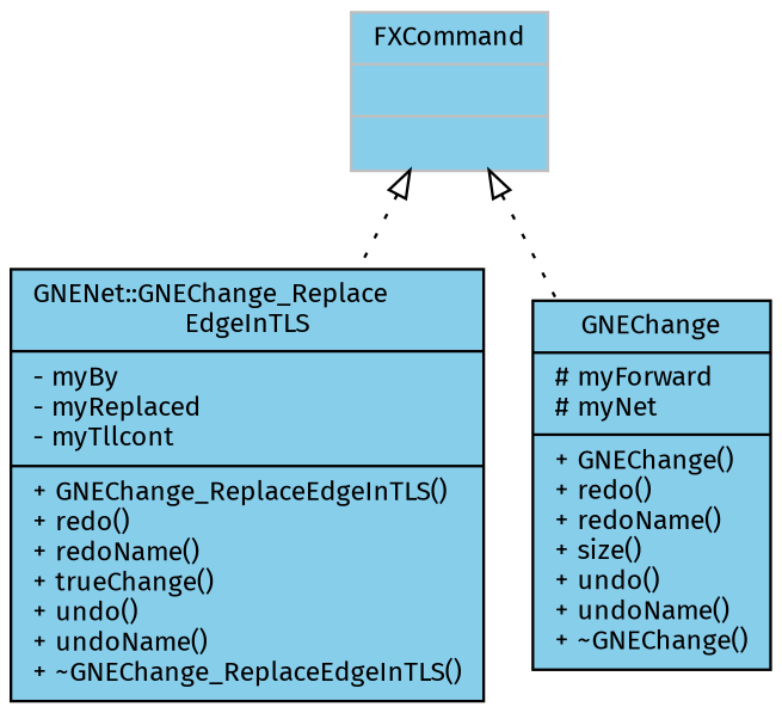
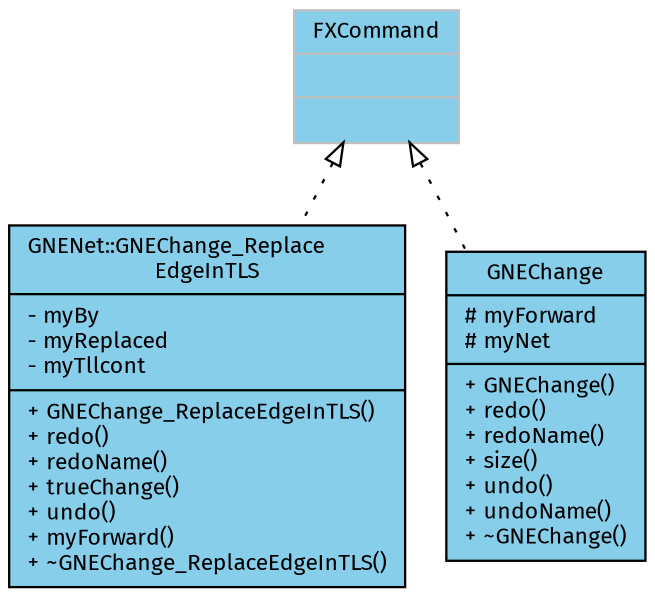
  digraph {
    fontname="Fira Sans"
    node [color=black fillcolor=skyblue fontname="Fira Sans" fontsize=10 shape=record style=filled]
    edge [arrowtail=onormal color=black dir=back fontname="Fira Sans" fontsize=10 labelfontname=Helvetica labelfontsize=10 style=dotted]
-   n1 [fontcolor=black height=0.2 label="{GNENet::GNEChange_Replace\lEdgeInTLS\n|- myBy\l- myReplaced\l- myTllcont\l|+ GNEChange_ReplaceEdgeInTLS()\l+ redo()\l+ redoName()\l+ trueChange()\l+ undo()\l+ undoName()\l+ ~GNEChange_ReplaceEdgeInTLS()\l}" width=0.4]
+   n1 [fontcolor=black height=0.2 label="{GNENet::GNEChange_Replace\lEdgeInTLS\n|- myBy\l- myReplaced\l- myTllcont\l|+ GNEChange_ReplaceEdgeInTLS()\l+ redo()\l+ redoName()\l+ trueChange()\l+ undo()\l+ myForward()\l+ ~GNEChange_ReplaceEdgeInTLS()\l}" width=0.4]
    n2 [height=0.2 label="{GNEChange\n|# myForward\l# myNet\l|+ GNEChange()\l+ redo()\l+ redoName()\l+ size()\l+ undo()\l+ undoName()\l+ ~GNEChange()\l}" width=0.4]
    n3 [color=grey75 height=0.2 label="{FXCommand\n||}" width=0.4]
    n3 -> n1
    n3 -> n2
  }
